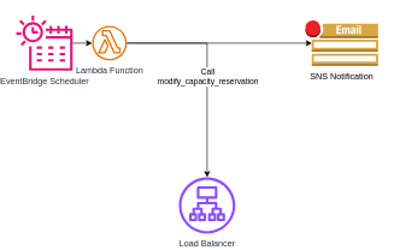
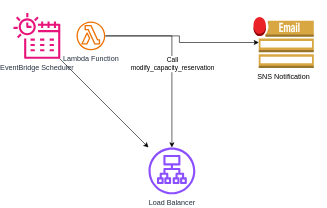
  <mxCell id="0" />
  <mxCell id="1" parent="0" />
  <mxCell id="2" value="EventBridge Scheduler" style="sketch=0;outlineConnect=0;fontColor=#232F3E;gradientColor=none;fillColor=#E7157B;strokeColor=none;dashed=0;verticalLabelPosition=bottom;verticalAlign=top;align=center;html=1;fontSize=12;fontStyle=0;aspect=fixed;pointerEvents=1;shape=mxgraph.aws4.eventbridge_scheduler;" vertex="1" parent="1"><mxGeometry x="20" y="20" width="78" height="78" as="geometry" /></mxCell>
  <mxCell id="3" style="edgeStyle=orthogonalEdgeStyle;rounded=0;orthogonalLoop=1;jettySize=auto;html=1;entryX=0.09;entryY=0.5;entryDx=0;entryDy=0;entryPerimeter=0;" edge="1" parent="1" source="6" target="8"><mxGeometry relative="1" as="geometry" /></mxCell>
  <mxCell id="4" style="edgeStyle=orthogonalEdgeStyle;rounded=0;orthogonalLoop=1;jettySize=auto;html=1;" edge="1" parent="1" source="6" target="7"><mxGeometry relative="1" as="geometry" /></mxCell>
  <mxCell id="5" value="Call &lt;br&gt;modify_capacity_reservation" style="edgeLabel;html=1;align=center;verticalAlign=middle;resizable=0;points=[];" vertex="1" connectable="0" parent="4"><mxGeometry x="0.062" relative="1" as="geometry"><mxPoint as="offset" /></mxGeometry></mxCell>
  <mxCell id="6" value="Lambda Function" style="sketch=0;outlineConnect=0;fontColor=#232F3E;gradientColor=none;fillColor=#ED7100;strokeColor=none;dashed=0;verticalLabelPosition=bottom;verticalAlign=top;align=center;html=1;fontSize=12;fontStyle=0;aspect=fixed;pointerEvents=1;shape=mxgraph.aws4.lambda_function;" vertex="1" parent="1"><mxGeometry x="125" y="35" width="48" height="48" as="geometry" /></mxCell>
  <mxCell id="7" value="Load Balancer" style="sketch=0;outlineConnect=0;fontColor=#232F3E;gradientColor=none;fillColor=#8C4FFF;strokeColor=none;dashed=0;verticalLabelPosition=bottom;verticalAlign=top;align=center;html=1;fontSize=12;fontStyle=0;aspect=fixed;pointerEvents=1;shape=mxgraph.aws4.application_load_balancer;" vertex="1" parent="1"><mxGeometry x="245" y="245" width="78" height="78" as="geometry" /></mxCell>
- <mxCell id="8" value="SNS Notification" style="outlineConnect=0;dashed=0;verticalLabelPosition=bottom;verticalAlign=top;align=center;html=1;shape=mxgraph.aws3.email_notification;fillColor=#D9A741;gradientColor=none;" vertex="1" parent="1"><mxGeometry x="420" y="27.5" width="100.5" height="63" as="geometry" /></mxCell>
- <mxCell id="9" value="" style="endArrow=classic;html=1;rounded=0;" edge="1" parent="1" source="2" target="6"><mxGeometry width="50" height="50" relative="1" as="geometry"><mxPoint x="330" y="335" as="sourcePoint" /><mxPoint x="380" y="285" as="targetPoint" /></mxGeometry></mxCell>
+ <mxCell id="8" value="SNS Notification" style="outlineConnect=0;dashed=0;verticalLabelPosition=bottom;verticalAlign=top;align=center;html=1;shape=mxgraph.aws3.email_notification;fillColor=#D9A741;gradientColor=none;" vertex="1" parent="1"><mxGeometry x="420" y="27.5" width="100.5" height="85" as="geometry" /></mxCell>
+ <mxCell id="9" value="" style="endArrow=classic;html=1;rounded=0;" edge="1" parent="1" source="2" target="7"><mxGeometry width="50" height="50" relative="1" as="geometry"><mxPoint x="330" y="335" as="sourcePoint" /><mxPoint x="380" y="285" as="targetPoint" /></mxGeometry></mxCell>
